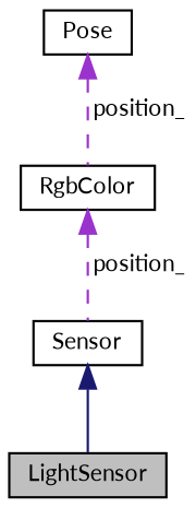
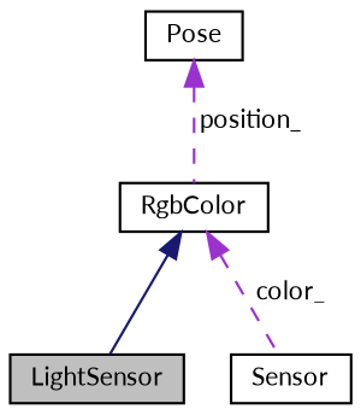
  digraph {
    fontname=Lato
    node [color=black fillcolor=white fontname=Lato fontsize=10 shape=record style=filled]
    edge [color=darkorchid3 dir=back fontname=Lato fontsize=10 labelfontname=Helvetica labelfontsize=10 style=dashed]
    n1 [fillcolor=grey75 fontcolor=black height=0.2 label=LightSensor width=0.4]
    n2 [height=0.2 label=Sensor width=0.4]
    n3 [height=0.2 label=Pose width=0.4]
    n4 [height=0.2 label=RgbColor width=0.4]
-   n2 -> n1 [color=midnightblue style=solid]
+   n4 -> n1 [color=midnightblue style=solid]
    n3 -> n4 [label=" position_"]
-   n4 -> n2 [label=" position_"]
+   n4 -> n2 [label=" color_"]
  }
